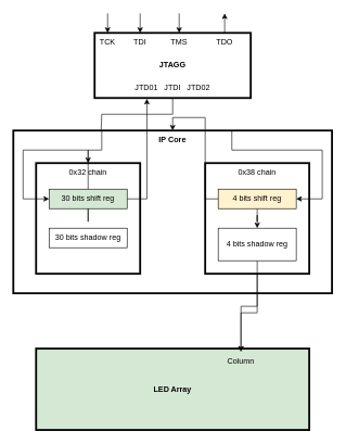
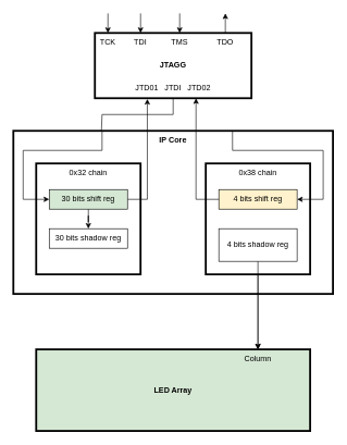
  <mxCell id="0" />
  <mxCell id="1" parent="0" />
  <mxCell id="2" style="edgeStyle=orthogonalEdgeStyle;rounded=0;orthogonalLoop=1;jettySize=auto;html=1;exitX=0.5;exitY=1;exitDx=0;exitDy=0;endArrow=none;startFill=0;labelBackgroundColor=none;fontColor=default;" parent="1" source="3" edge="1"><mxGeometry relative="1" as="geometry"><mxPoint x="155" y="200" as="targetPoint" /><Array as="points"><mxPoint x="265" y="175" /><mxPoint x="156" y="175" /><mxPoint x="156" y="200" /></Array></mxGeometry></mxCell>
  <mxCell id="3" value="&lt;b&gt;JTAGG&lt;/b&gt;" style="rounded=0;whiteSpace=wrap;html=1;strokeWidth=3;labelBackgroundColor=none;" parent="1" vertex="1"><mxGeometry x="145" y="50" width="240" height="100" as="geometry" /></mxCell>
  <mxCell id="4" value="&lt;b&gt;IP Core&lt;/b&gt;" style="rounded=0;whiteSpace=wrap;html=1;verticalAlign=top;strokeWidth=3;labelBackgroundColor=none;" parent="1" vertex="1"><mxGeometry x="20" y="200" width="490" height="250" as="geometry" /></mxCell>
  <mxCell id="5" value="" style="endArrow=none;html=1;rounded=0;endFill=1;startArrow=classic;startFill=1;labelBackgroundColor=none;fontColor=default;" parent="1" edge="1"><mxGeometry width="50" height="50" relative="1" as="geometry"><mxPoint x="165" y="50" as="sourcePoint" /><mxPoint x="165" y="20" as="targetPoint" /></mxGeometry></mxCell>
  <mxCell id="6" value="" style="endArrow=none;html=1;rounded=0;startArrow=classic;startFill=1;labelBackgroundColor=none;fontColor=default;" parent="1" edge="1"><mxGeometry width="50" height="50" relative="1" as="geometry"><mxPoint x="215" y="50" as="sourcePoint" /><mxPoint x="215" y="20" as="targetPoint" /></mxGeometry></mxCell>
  <mxCell id="7" value="" style="endArrow=none;html=1;rounded=0;startArrow=classic;startFill=1;labelBackgroundColor=none;fontColor=default;" parent="1" edge="1"><mxGeometry width="50" height="50" relative="1" as="geometry"><mxPoint x="275" y="50" as="sourcePoint" /><mxPoint x="275" y="20" as="targetPoint" /></mxGeometry></mxCell>
  <mxCell id="8" value="" style="endArrow=classic;html=1;rounded=0;endFill=1;labelBackgroundColor=none;fontColor=default;" parent="1" edge="1"><mxGeometry width="50" height="50" relative="1" as="geometry"><mxPoint x="345" y="50" as="sourcePoint" /><mxPoint x="345" y="20" as="targetPoint" /></mxGeometry></mxCell>
  <mxCell id="9" value="TCK" style="text;html=1;align=center;verticalAlign=middle;whiteSpace=wrap;rounded=0;labelBackgroundColor=none;" parent="1" vertex="1"><mxGeometry x="135" y="50" width="60" height="30" as="geometry" /></mxCell>
  <mxCell id="10" value="TDI" style="text;html=1;align=center;verticalAlign=middle;whiteSpace=wrap;rounded=0;labelBackgroundColor=none;" parent="1" vertex="1"><mxGeometry x="185" y="50" width="60" height="30" as="geometry" /></mxCell>
  <mxCell id="11" value="TMS" style="text;html=1;align=center;verticalAlign=middle;whiteSpace=wrap;rounded=0;labelBackgroundColor=none;" parent="1" vertex="1"><mxGeometry x="245" y="50" width="60" height="30" as="geometry" /></mxCell>
  <mxCell id="12" value="TDO" style="text;html=1;align=center;verticalAlign=middle;whiteSpace=wrap;rounded=0;labelBackgroundColor=none;" parent="1" vertex="1"><mxGeometry x="315" y="50" width="60" height="30" as="geometry" /></mxCell>
  <mxCell id="13" value="0x32 chain" style="rounded=0;whiteSpace=wrap;html=1;verticalAlign=top;strokeWidth=3;fillColor=none;labelBackgroundColor=none;" parent="1" vertex="1"><mxGeometry x="55" y="250" width="160" height="170" as="geometry" /></mxCell>
  <mxCell id="14" style="edgeStyle=orthogonalEdgeStyle;rounded=0;orthogonalLoop=1;jettySize=auto;html=1;exitX=0.5;exitY=1;exitDx=0;exitDy=0;entryX=0.5;entryY=0;entryDx=0;entryDy=0;labelBackgroundColor=none;fontColor=default;" parent="1" source="15" target="25" edge="1"><mxGeometry relative="1" as="geometry"><mxPoint x="394.941" y="530" as="targetPoint" /></mxGeometry></mxCell>
  <mxCell id="15" value="0x38 chain" style="rounded=0;whiteSpace=wrap;html=1;verticalAlign=top;strokeWidth=3;fillColor=none;labelBackgroundColor=none;" parent="1" vertex="1"><mxGeometry x="315" y="250" width="160" height="170" as="geometry" /></mxCell>
  <mxCell id="16" style="edgeStyle=orthogonalEdgeStyle;rounded=0;orthogonalLoop=1;jettySize=auto;html=1;exitX=1;exitY=0.5;exitDx=0;exitDy=0;entryX=0.335;entryY=1.012;entryDx=0;entryDy=0;entryPerimeter=0;labelBackgroundColor=none;fontColor=default;" parent="1" source="18" target="3" edge="1"><mxGeometry relative="1" as="geometry"><mxPoint x="265" y="230" as="targetPoint" /><Array as="points"><mxPoint x="225" y="305" /><mxPoint x="225" y="151" /></Array></mxGeometry></mxCell>
- <mxCell id="17" style="edgeStyle=orthogonalEdgeStyle;rounded=0;orthogonalLoop=1;jettySize=auto;html=1;" edge="1" parent="1" source="18" target="13"><mxGeometry relative="1" as="geometry" /></mxCell>
+ <mxCell id="17" style="edgeStyle=orthogonalEdgeStyle;rounded=0;orthogonalLoop=1;jettySize=auto;html=1;entryX=0.5;entryY=0;entryDx=0;entryDy=0;" edge="1" parent="1" source="18" target="29"><mxGeometry relative="1" as="geometry" /></mxCell>
  <mxCell id="18" value="30 bits shift reg" style="rounded=0;whiteSpace=wrap;html=1;labelBackgroundColor=none;fillColor=#d5e8d4;" parent="1" vertex="1"><mxGeometry x="75" y="290" width="120" height="30" as="geometry" /></mxCell>
- <mxCell id="19" style="edgeStyle=orthogonalEdgeStyle;rounded=0;orthogonalLoop=1;jettySize=auto;html=1;entryX=0.5;entryY=0;entryDx=0;entryDy=0;" edge="1" parent="1" source="20" target="31"><mxGeometry relative="1" as="geometry" /></mxCell>
  <mxCell id="20" value="4 bits shift reg" style="rounded=0;whiteSpace=wrap;html=1;labelBackgroundColor=none;fillColor=#fff2cc;" parent="1" vertex="1"><mxGeometry x="335" y="290" width="120" height="30" as="geometry" /></mxCell>
  <mxCell id="21" style="edgeStyle=orthogonalEdgeStyle;rounded=0;orthogonalLoop=1;jettySize=auto;html=1;exitX=0;exitY=0.5;exitDx=0;exitDy=0;startArrow=classic;startFill=1;endArrow=none;labelBackgroundColor=none;fontColor=default;" parent="1" source="18" edge="1"><mxGeometry relative="1" as="geometry"><mxPoint x="156" y="200" as="targetPoint" /><Array as="points"><mxPoint x="35" y="305" /><mxPoint x="35" y="230" /><mxPoint x="156" y="230" /></Array></mxGeometry></mxCell>
  <mxCell id="22" style="edgeStyle=orthogonalEdgeStyle;rounded=0;orthogonalLoop=1;jettySize=auto;html=1;exitX=1;exitY=0.5;exitDx=0;exitDy=0;startArrow=classic;startFill=1;endArrow=none;labelBackgroundColor=none;fontColor=default;" parent="1" source="20" edge="1"><mxGeometry relative="1" as="geometry"><mxPoint x="274.97" y="355" as="sourcePoint" /><mxPoint x="355.97" y="200" as="targetPoint" /><Array as="points"><mxPoint x="495" y="305" /><mxPoint x="495" y="230" /><mxPoint x="356" y="230" /></Array></mxGeometry></mxCell>
- <mxCell id="23" style="edgeStyle=orthogonalEdgeStyle;rounded=0;orthogonalLoop=1;jettySize=auto;html=1;exitX=0;exitY=0.5;exitDx=0;exitDy=0;labelBackgroundColor=none;fontColor=default;" parent="1" source="20" target="4" edge="1"><mxGeometry relative="1" as="geometry" /></mxCell>
+ <mxCell id="23" style="edgeStyle=orthogonalEdgeStyle;rounded=0;orthogonalLoop=1;jettySize=auto;html=1;exitX=0;exitY=0.5;exitDx=0;exitDy=0;entryX=0.646;entryY=1.001;entryDx=0;entryDy=0;entryPerimeter=0;labelBackgroundColor=none;fontColor=default;" parent="1" source="20" target="3" edge="1"><mxGeometry relative="1" as="geometry" /></mxCell>
  <mxCell id="24" value="&lt;b&gt;LED Array&lt;/b&gt;" style="rounded=0;whiteSpace=wrap;html=1;strokeWidth=3;labelBackgroundColor=none;fillColor=#d5e8d4;" parent="1" vertex="1"><mxGeometry x="55" y="535" width="420" height="125" as="geometry" /></mxCell>
- <mxCell id="25" value="Column" style="text;html=1;align=center;verticalAlign=middle;whiteSpace=wrap;rounded=0;labelBackgroundColor=none;" parent="1" vertex="1"><mxGeometry x="340" y="540" width="60" height="30" as="geometry" /></mxCell>
+ <mxCell id="25" value="Column" style="text;html=1;align=center;verticalAlign=middle;whiteSpace=wrap;rounded=0;labelBackgroundColor=none;" parent="1" vertex="1"><mxGeometry x="365" y="535" width="60" height="30" as="geometry" /></mxCell>
  <mxCell id="26" value="JTDI" style="text;html=1;align=center;verticalAlign=middle;whiteSpace=wrap;rounded=0;labelBackgroundColor=none;" parent="1" vertex="1"><mxGeometry x="235" y="120" width="60" height="30" as="geometry" /></mxCell>
  <mxCell id="27" value="JTD02" style="text;html=1;align=center;verticalAlign=middle;whiteSpace=wrap;rounded=0;labelBackgroundColor=none;" parent="1" vertex="1"><mxGeometry x="275" y="120" width="60" height="30" as="geometry" /></mxCell>
  <mxCell id="28" value="JTD01" style="text;html=1;align=center;verticalAlign=middle;whiteSpace=wrap;rounded=0;labelBackgroundColor=none;" parent="1" vertex="1"><mxGeometry x="195" y="120" width="60" height="30" as="geometry" /></mxCell>
  <mxCell id="29" value="30 bits shadow reg" style="rounded=0;whiteSpace=wrap;html=1;labelBackgroundColor=none;" vertex="1" parent="1"><mxGeometry x="75" y="350" width="120" height="30" as="geometry" /></mxCell>
  <mxCell id="30" style="edgeStyle=orthogonalEdgeStyle;rounded=0;orthogonalLoop=1;jettySize=auto;html=1;entryX=0.5;entryY=0;entryDx=0;entryDy=0;" edge="1" parent="1" source="31" target="25"><mxGeometry relative="1" as="geometry" /></mxCell>
  <mxCell id="31" value="4 bits shadow reg" style="rounded=0;whiteSpace=wrap;html=1;labelBackgroundColor=none;" vertex="1" parent="1"><mxGeometry x="335" y="350" width="120" height="50" as="geometry" /></mxCell>
